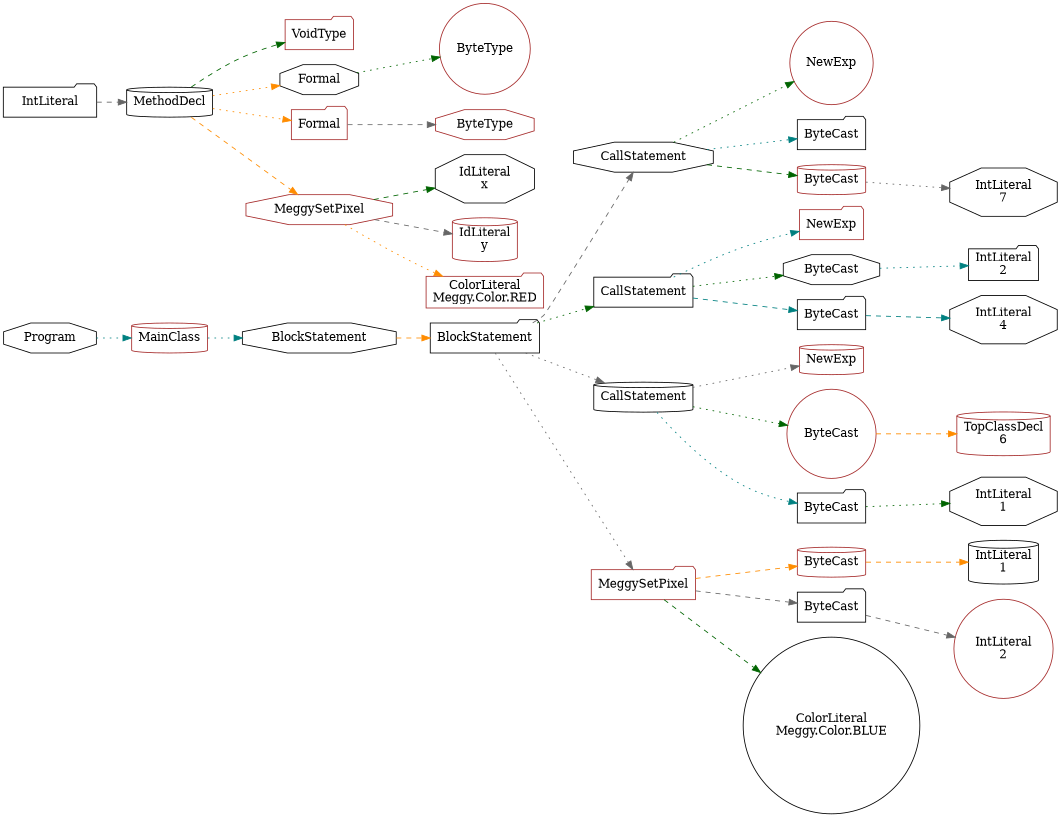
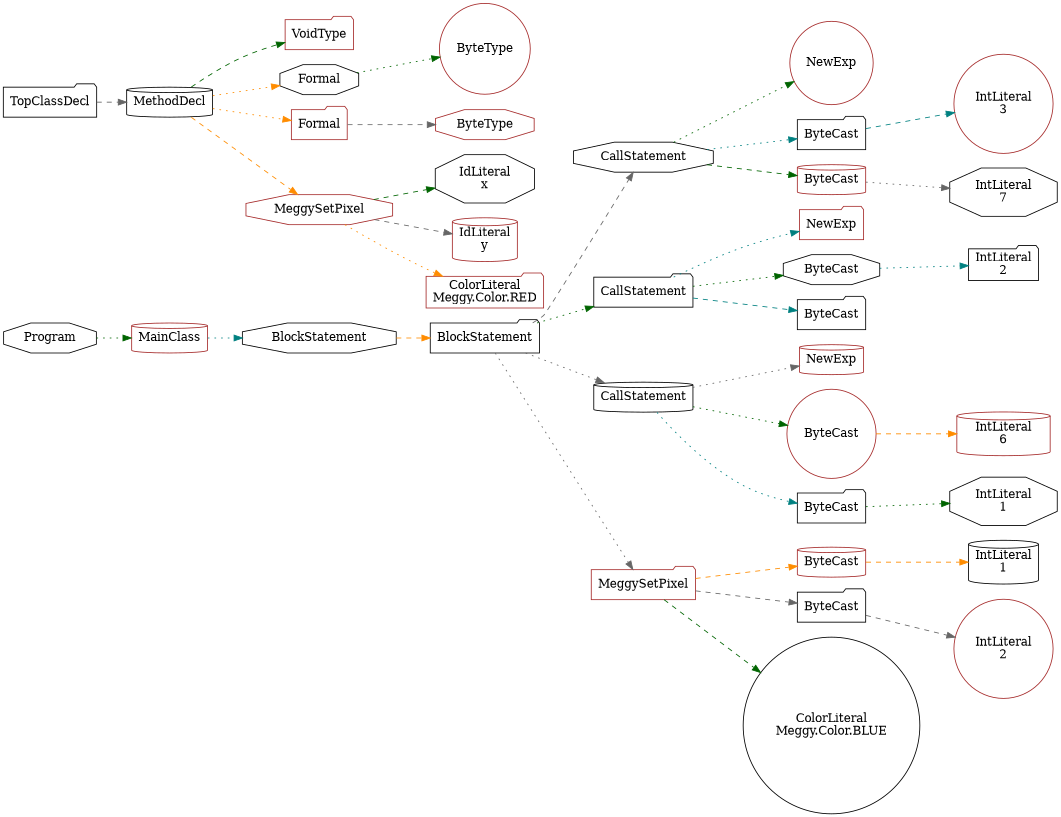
  digraph {
    rankdir=LR
    node [color=black shape=folder]
    edge [color=gray40 style=dotted]
    n1 [label=Program shape=octagon]
    n2 [color=brown label=MainClass shape=cylinder]
    n3 [label=BlockStatement shape=octagon]
-   n4 [label=IntLiteral]
+   n4 [label=TopClassDecl]
    n5 [label=MethodDecl shape=cylinder]
    n6 [label=BlockStatement]
    n7 [label=CallStatement shape=octagon]
    n8 [label=CallStatement]
    n9 [label=CallStatement shape=cylinder]
    n10 [color=brown label=MeggySetPixel]
    n11 [color=brown label=NewExp shape=circle]
    n12 [label=ByteCast]
    n13 [color=brown label=ByteCast shape=cylinder]
    n14 [color=brown label=NewExp]
    n15 [label=ByteCast shape=octagon]
    n16 [label=ByteCast]
    n17 [color=brown label=NewExp shape=cylinder]
    n18 [color=brown label=ByteCast shape=circle]
    n19 [label=ByteCast]
    n20 [color=brown label=ByteCast shape=cylinder]
    n21 [label=ByteCast]
    n22 [label="ColorLiteral\nMeggy.Color.BLUE" shape=circle]
+   n23 [color=brown label="IntLiteral\n3" shape=circle]
    n24 [label="IntLiteral\n7" shape=octagon]
    n25 [label="IntLiteral\n2"]
-   n26 [label="IntLiteral\n4" shape=octagon]
-   n27 [color=brown label="TopClassDecl\n6" shape=cylinder]
+   n27 [color=brown label="IntLiteral\n6" shape=cylinder]
    n28 [label="IntLiteral\n1" shape=octagon]
    n29 [label="IntLiteral\n1" shape=cylinder]
    n30 [color=brown label="IntLiteral\n2" shape=circle]
    n31 [color=brown label=VoidType]
    n32 [label=Formal shape=octagon]
    n33 [color=brown label=Formal]
    n34 [color=brown label=MeggySetPixel shape=octagon]
    n35 [color=brown label=ByteType shape=circle]
    n36 [color=brown label=ByteType shape=octagon]
    n37 [label="IdLiteral\nx" shape=octagon]
    n38 [color=brown label="IdLiteral\ny" shape=cylinder]
    n39 [color=brown label="ColorLiteral\nMeggy.Color.RED"]
-   n1 -> n2 [color=teal]
+   n1 -> n2 [color=darkgreen]
    n2 -> n3 [color=teal]
    n3 -> n6 [color=darkorange style=dashed]
    n4 -> n5 [style=dashed]
    n5 -> n31 [color=darkgreen style=dashed]
    n5 -> n32 [color=darkorange]
    n5 -> n33 [color=darkorange]
    n5 -> n34 [color=darkorange style=dashed]
    n6 -> n7 [style=dashed]
    n6 -> n8 [color=darkgreen]
    n6 -> n9
    n6 -> n10
    n7 -> n11 [color=darkgreen]
    n7 -> n12 [color=teal]
    n7 -> n13 [color=darkgreen style=dashed]
    n8 -> n14 [color=teal]
    n8 -> n15 [color=darkgreen]
    n8 -> n16 [color=teal style=dashed]
    n9 -> n17
    n9 -> n18 [color=darkgreen]
    n9 -> n19 [color=teal]
    n10 -> n20 [color=darkorange style=dashed]
    n10 -> n21 [style=dashed]
    n10 -> n22 [color=darkgreen style=dashed]
+   n12 -> n23 [color=teal style=dashed]
    n13 -> n24
    n15 -> n25 [color=teal]
-   n16 -> n26 [color=teal style=dashed]
    n18 -> n27 [color=darkorange style=dashed]
    n19 -> n28 [color=darkgreen]
    n20 -> n29 [color=darkorange style=dashed]
    n21 -> n30 [style=dashed]
    n32 -> n35 [color=darkgreen]
    n33 -> n36 [style=dashed]
    n34 -> n37 [color=darkgreen style=dashed]
    n34 -> n38 [style=dashed]
    n34 -> n39 [color=darkorange]
  }
